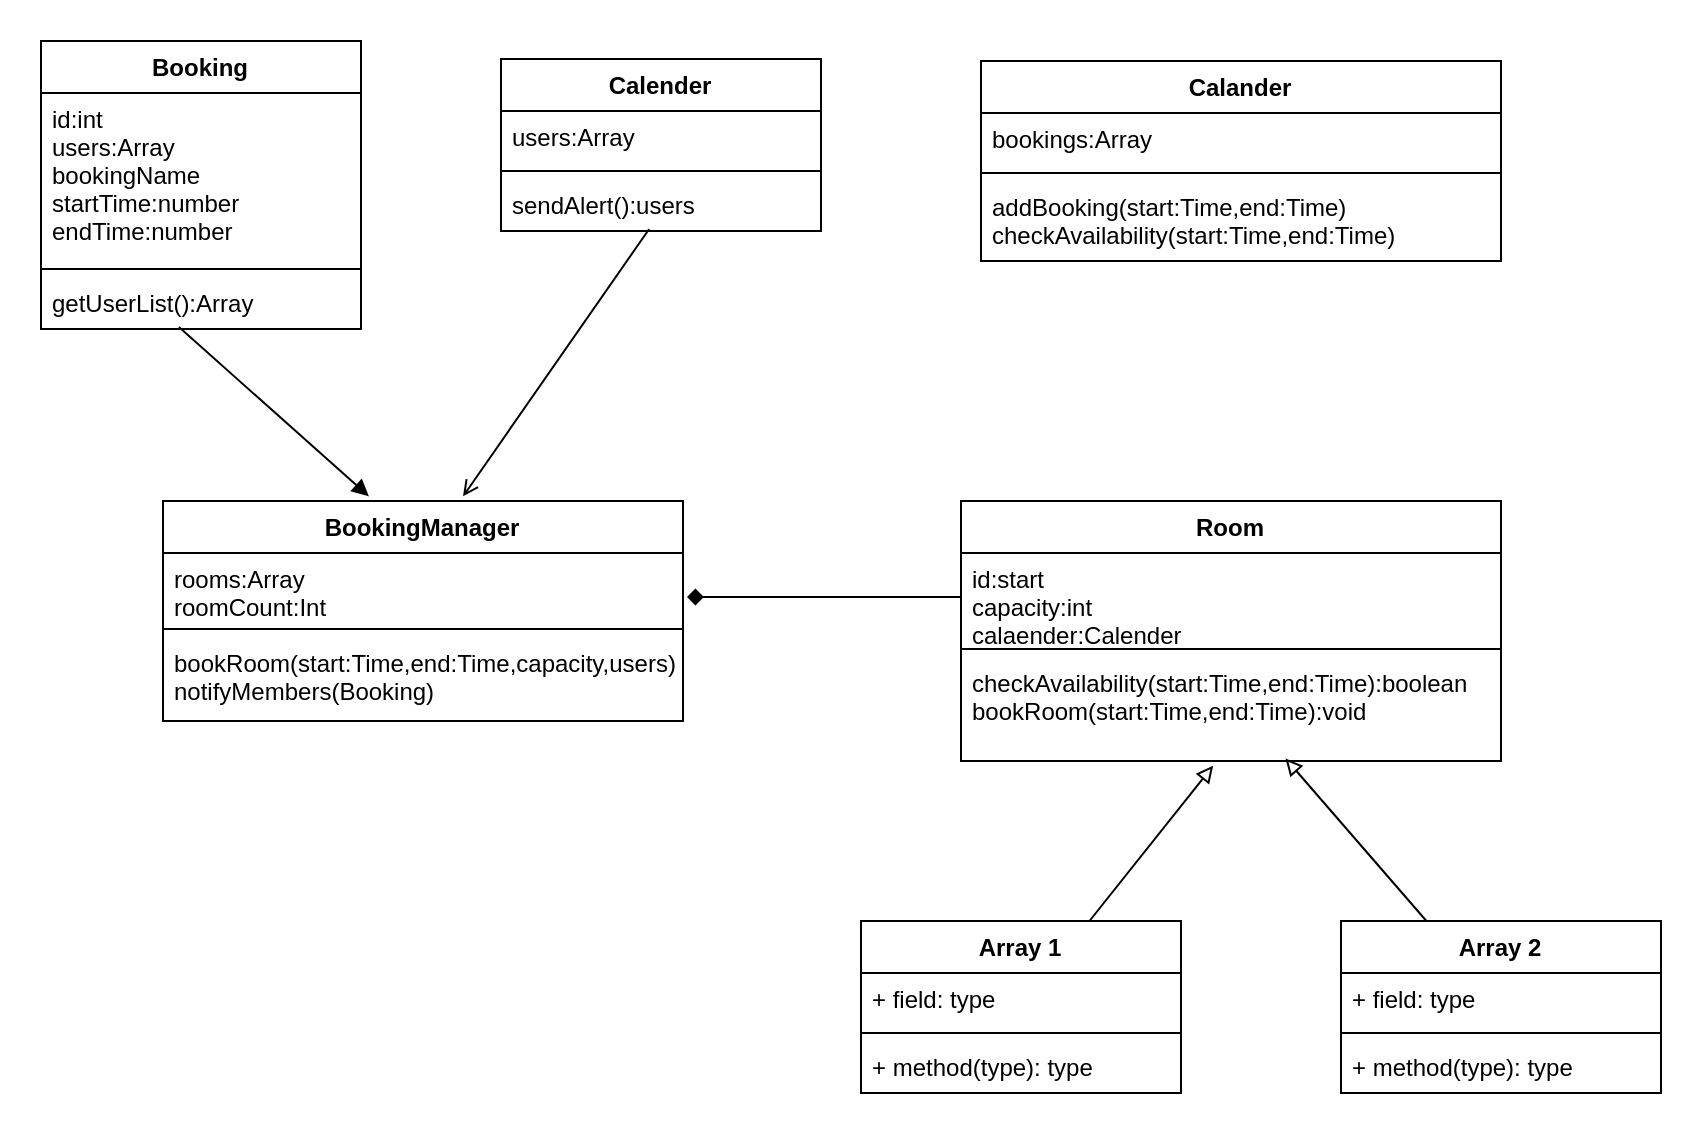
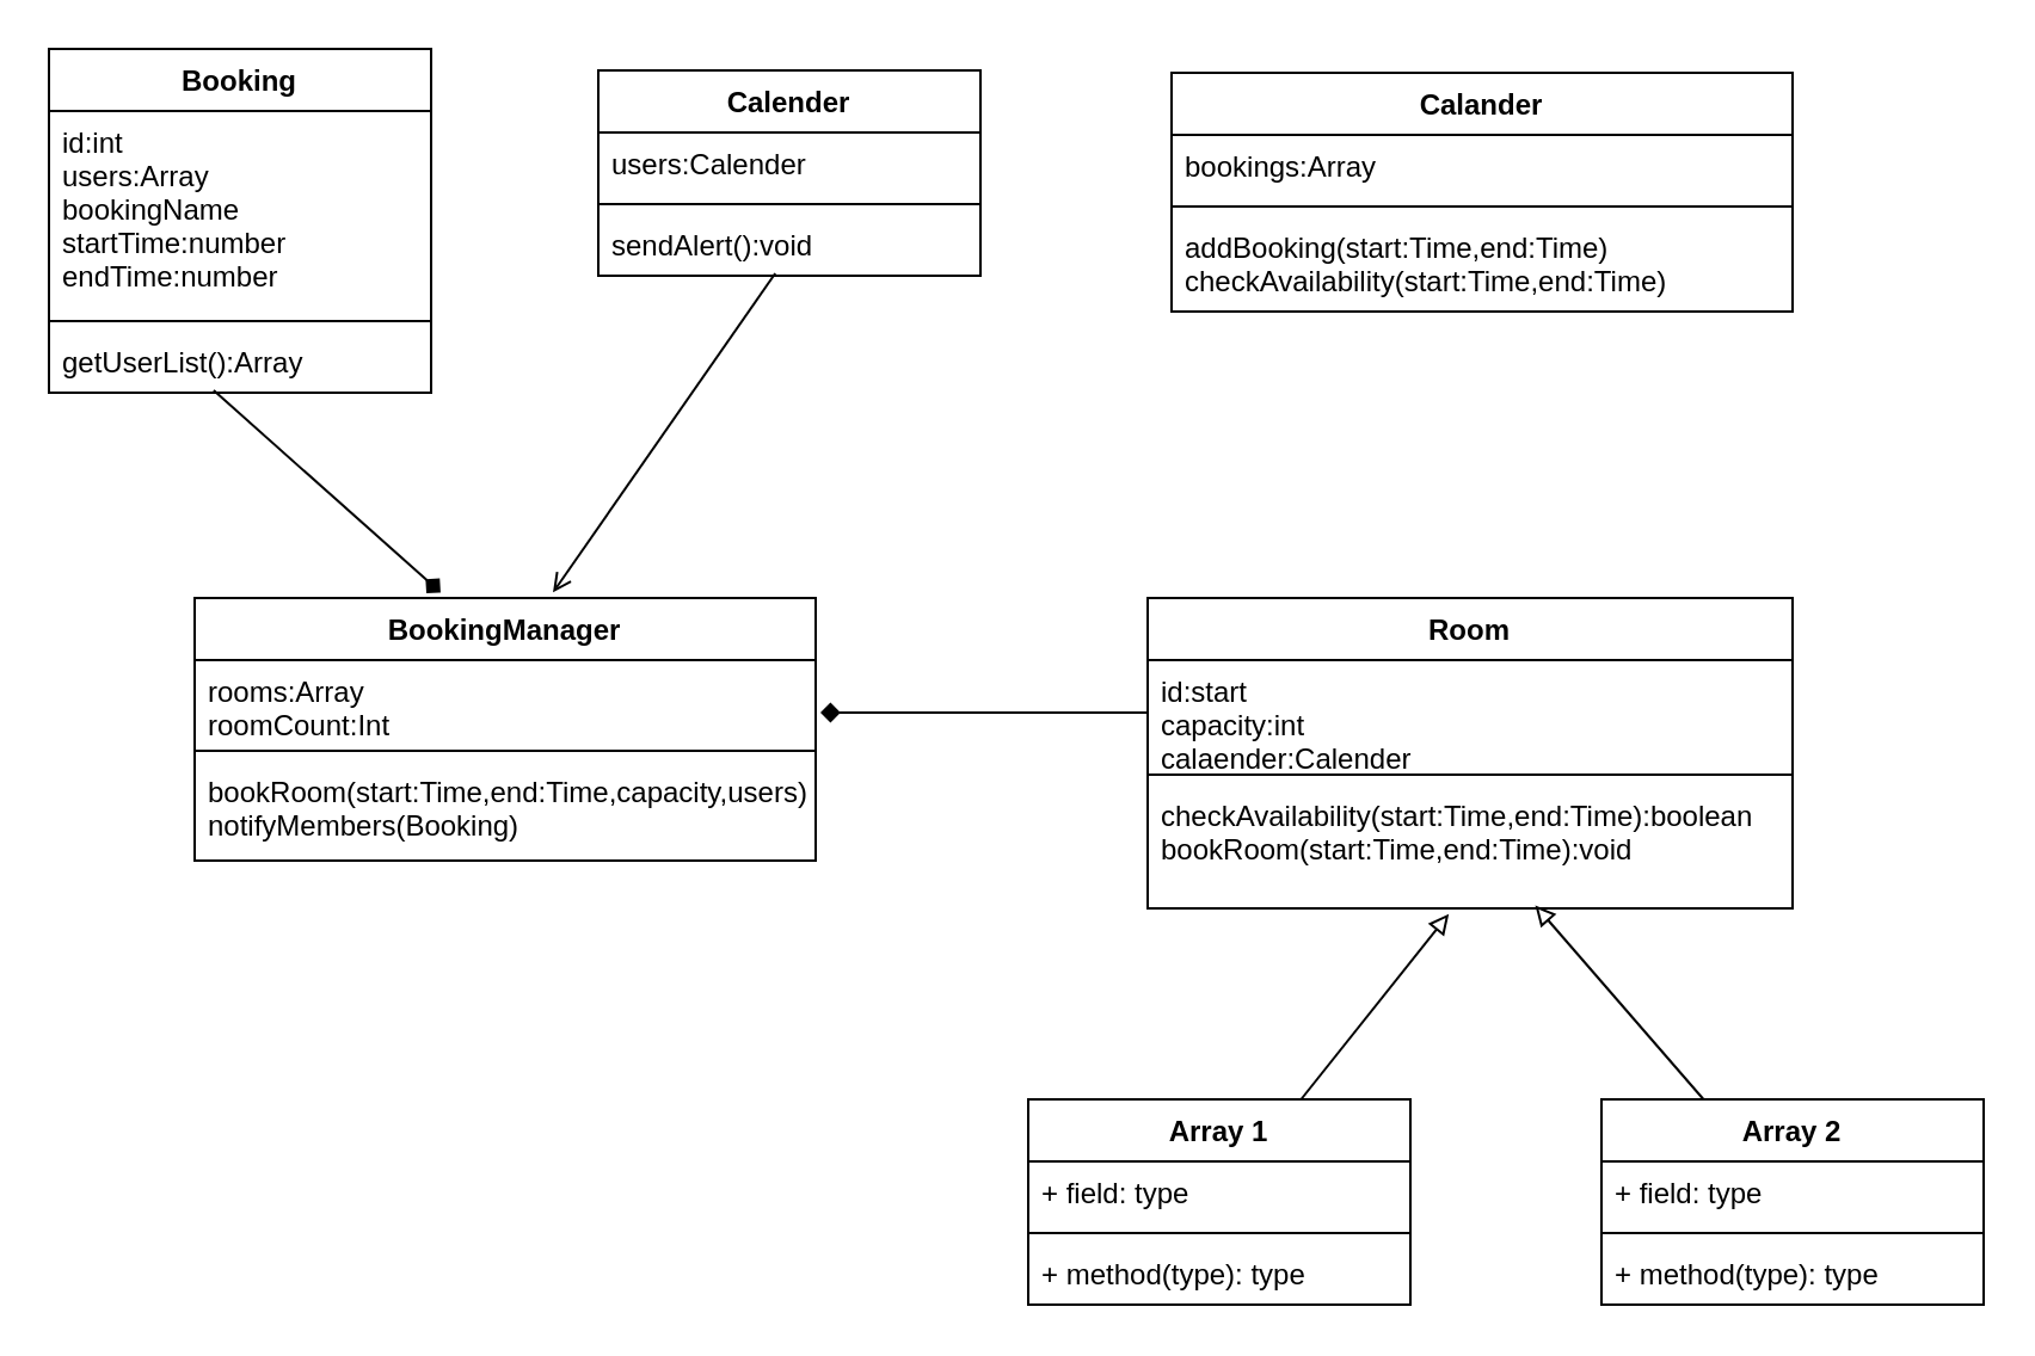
  <mxCell id="0" />
  <mxCell id="1" parent="0" />
  <mxCell id="2" value="Room" style="swimlane;fontStyle=1;align=center;verticalAlign=top;childLayout=stackLayout;horizontal=1;startSize=26;horizontalStack=0;resizeParent=1;resizeParentMax=0;resizeLast=0;collapsible=1;marginBottom=0;" vertex="1" parent="1"><mxGeometry x="480" y="250" width="270" height="130" as="geometry" /></mxCell>
  <mxCell id="3" value="id:start&#10;capacity:int&#10;calaender:Calender&#10;&#10;&#10;" style="text;strokeColor=none;fillColor=none;align=left;verticalAlign=top;spacingLeft=4;spacingRight=4;overflow=hidden;rotatable=0;points=[[0,0.5],[1,0.5]];portConstraint=eastwest;" vertex="1" parent="2"><mxGeometry y="26" width="270" height="44" as="geometry" /></mxCell>
  <mxCell id="4" value="" style="line;strokeWidth=1;fillColor=none;align=left;verticalAlign=middle;spacingTop=-1;spacingLeft=3;spacingRight=3;rotatable=0;labelPosition=right;points=[];portConstraint=eastwest;strokeColor=inherit;" vertex="1" parent="2"><mxGeometry y="70" width="270" height="8" as="geometry" /></mxCell>
  <mxCell id="5" value="checkAvailability(start:Time,end:Time):boolean&#10;bookRoom(start:Time,end:Time):void" style="text;strokeColor=none;fillColor=none;align=left;verticalAlign=top;spacingLeft=4;spacingRight=4;overflow=hidden;rotatable=0;points=[[0,0.5],[1,0.5]];portConstraint=eastwest;" vertex="1" parent="2"><mxGeometry y="78" width="270" height="52" as="geometry" /></mxCell>
  <mxCell id="6" value="BookingManager" style="swimlane;fontStyle=1;align=center;verticalAlign=top;childLayout=stackLayout;horizontal=1;startSize=26;horizontalStack=0;resizeParent=1;resizeParentMax=0;resizeLast=0;collapsible=1;marginBottom=0;" vertex="1" parent="1"><mxGeometry x="81" y="250" width="260" height="110" as="geometry" /></mxCell>
  <mxCell id="7" value="rooms:Array&#10;roomCount:Int&#10;" style="text;strokeColor=none;fillColor=none;align=left;verticalAlign=top;spacingLeft=4;spacingRight=4;overflow=hidden;rotatable=0;points=[[0,0.5],[1,0.5]];portConstraint=eastwest;" vertex="1" parent="6"><mxGeometry y="26" width="260" height="34" as="geometry" /></mxCell>
  <mxCell id="8" value="" style="line;strokeWidth=1;fillColor=none;align=left;verticalAlign=middle;spacingTop=-1;spacingLeft=3;spacingRight=3;rotatable=0;labelPosition=right;points=[];portConstraint=eastwest;strokeColor=inherit;" vertex="1" parent="6"><mxGeometry y="60" width="260" height="8" as="geometry" /></mxCell>
  <mxCell id="9" value="bookRoom(start:Time,end:Time,capacity,users)&#10;notifyMembers(Booking)" style="text;strokeColor=none;fillColor=none;align=left;verticalAlign=top;spacingLeft=4;spacingRight=4;overflow=hidden;rotatable=0;points=[[0,0.5],[1,0.5]];portConstraint=eastwest;" vertex="1" parent="6"><mxGeometry y="68" width="260" height="42" as="geometry" /></mxCell>
  <mxCell id="10" style="edgeStyle=none;html=1;endArrow=diamond;endFill=1;" edge="1" parent="1" source="3"><mxGeometry relative="1" as="geometry"><mxPoint x="343" y="298" as="targetPoint" /></mxGeometry></mxCell>
  <mxCell id="11" value="Calander" style="swimlane;fontStyle=1;align=center;verticalAlign=top;childLayout=stackLayout;horizontal=1;startSize=26;horizontalStack=0;resizeParent=1;resizeParentMax=0;resizeLast=0;collapsible=1;marginBottom=0;" vertex="1" parent="1"><mxGeometry x="490" y="30" width="260" height="100" as="geometry" /></mxCell>
  <mxCell id="12" value="bookings:Array" style="text;strokeColor=none;fillColor=none;align=left;verticalAlign=top;spacingLeft=4;spacingRight=4;overflow=hidden;rotatable=0;points=[[0,0.5],[1,0.5]];portConstraint=eastwest;" vertex="1" parent="11"><mxGeometry y="26" width="260" height="26" as="geometry" /></mxCell>
  <mxCell id="13" value="" style="line;strokeWidth=1;fillColor=none;align=left;verticalAlign=middle;spacingTop=-1;spacingLeft=3;spacingRight=3;rotatable=0;labelPosition=right;points=[];portConstraint=eastwest;strokeColor=inherit;" vertex="1" parent="11"><mxGeometry y="52" width="260" height="8" as="geometry" /></mxCell>
  <mxCell id="14" value="addBooking(start:Time,end:Time)&#10;checkAvailability(start:Time,end:Time)" style="text;strokeColor=none;fillColor=none;align=left;verticalAlign=top;spacingLeft=4;spacingRight=4;overflow=hidden;rotatable=0;points=[[0,0.5],[1,0.5]];portConstraint=eastwest;" vertex="1" parent="11"><mxGeometry y="60" width="260" height="40" as="geometry" /></mxCell>
- <mxCell id="15" style="edgeStyle=none;html=1;entryX=0.396;entryY=-0.021;entryDx=0;entryDy=0;endArrow=block;endFill=1;exitX=0.431;exitY=0.962;exitDx=0;exitDy=0;exitPerimeter=0;entryPerimeter=0;" edge="1" parent="1" source="19" target="6"><mxGeometry relative="1" as="geometry" /></mxCell>
+ <mxCell id="15" style="edgeStyle=none;html=1;entryX=0.396;entryY=-0.021;entryDx=0;entryDy=0;endArrow=diamond;endFill=1;exitX=0.431;exitY=0.962;exitDx=0;exitDy=0;exitPerimeter=0;entryPerimeter=0;" edge="1" parent="1" source="19" target="6"><mxGeometry relative="1" as="geometry" /></mxCell>
  <mxCell id="16" value="Booking" style="swimlane;fontStyle=1;align=center;verticalAlign=top;childLayout=stackLayout;horizontal=1;startSize=26;horizontalStack=0;resizeParent=1;resizeParentMax=0;resizeLast=0;collapsible=1;marginBottom=0;" vertex="1" parent="1"><mxGeometry x="20" y="20" width="160" height="144" as="geometry" /></mxCell>
  <mxCell id="17" value="id:int&#10;users:Array&#10;bookingName&#10;startTime:number&#10;endTime:number" style="text;strokeColor=none;fillColor=none;align=left;verticalAlign=top;spacingLeft=4;spacingRight=4;overflow=hidden;rotatable=0;points=[[0,0.5],[1,0.5]];portConstraint=eastwest;" vertex="1" parent="16"><mxGeometry y="26" width="160" height="84" as="geometry" /></mxCell>
  <mxCell id="18" value="" style="line;strokeWidth=1;fillColor=none;align=left;verticalAlign=middle;spacingTop=-1;spacingLeft=3;spacingRight=3;rotatable=0;labelPosition=right;points=[];portConstraint=eastwest;strokeColor=inherit;" vertex="1" parent="16"><mxGeometry y="110" width="160" height="8" as="geometry" /></mxCell>
  <mxCell id="19" value="getUserList():Array" style="text;strokeColor=none;fillColor=none;align=left;verticalAlign=top;spacingLeft=4;spacingRight=4;overflow=hidden;rotatable=0;points=[[0,0.5],[1,0.5]];portConstraint=eastwest;" vertex="1" parent="16"><mxGeometry y="118" width="160" height="26" as="geometry" /></mxCell>
  <mxCell id="20" style="edgeStyle=none;html=1;entryX=0.577;entryY=-0.021;entryDx=0;entryDy=0;endArrow=open;endFill=1;exitX=0.463;exitY=0.962;exitDx=0;exitDy=0;exitPerimeter=0;entryPerimeter=0;" edge="1" parent="1" source="24" target="6"><mxGeometry relative="1" as="geometry" /></mxCell>
  <mxCell id="21" value="Calender" style="swimlane;fontStyle=1;align=center;verticalAlign=top;childLayout=stackLayout;horizontal=1;startSize=26;horizontalStack=0;resizeParent=1;resizeParentMax=0;resizeLast=0;collapsible=1;marginBottom=0;" vertex="1" parent="1"><mxGeometry x="250" y="29" width="160" height="86" as="geometry" /></mxCell>
- <mxCell id="22" value="users:Array" style="text;strokeColor=none;fillColor=none;align=left;verticalAlign=top;spacingLeft=4;spacingRight=4;overflow=hidden;rotatable=0;points=[[0,0.5],[1,0.5]];portConstraint=eastwest;" vertex="1" parent="21"><mxGeometry y="26" width="160" height="26" as="geometry" /></mxCell>
+ <mxCell id="22" value="users:Calender" style="text;strokeColor=none;fillColor=none;align=left;verticalAlign=top;spacingLeft=4;spacingRight=4;overflow=hidden;rotatable=0;points=[[0,0.5],[1,0.5]];portConstraint=eastwest;" vertex="1" parent="21"><mxGeometry y="26" width="160" height="26" as="geometry" /></mxCell>
  <mxCell id="23" value="" style="line;strokeWidth=1;fillColor=none;align=left;verticalAlign=middle;spacingTop=-1;spacingLeft=3;spacingRight=3;rotatable=0;labelPosition=right;points=[];portConstraint=eastwest;strokeColor=inherit;" vertex="1" parent="21"><mxGeometry y="52" width="160" height="8" as="geometry" /></mxCell>
- <mxCell id="24" value="sendAlert():users" style="text;strokeColor=none;fillColor=none;align=left;verticalAlign=top;spacingLeft=4;spacingRight=4;overflow=hidden;rotatable=0;points=[[0,0.5],[1,0.5]];portConstraint=eastwest;" vertex="1" parent="21"><mxGeometry y="60" width="160" height="26" as="geometry" /></mxCell>
+ <mxCell id="24" value="sendAlert():void" style="text;strokeColor=none;fillColor=none;align=left;verticalAlign=top;spacingLeft=4;spacingRight=4;overflow=hidden;rotatable=0;points=[[0,0.5],[1,0.5]];portConstraint=eastwest;" vertex="1" parent="21"><mxGeometry y="60" width="160" height="26" as="geometry" /></mxCell>
  <mxCell id="25" style="edgeStyle=none;html=1;entryX=0.467;entryY=1.045;entryDx=0;entryDy=0;entryPerimeter=0;endArrow=block;endFill=0;" edge="1" parent="1" source="26" target="5"><mxGeometry relative="1" as="geometry" /></mxCell>
  <mxCell id="26" value="Array 1" style="swimlane;fontStyle=1;align=center;verticalAlign=top;childLayout=stackLayout;horizontal=1;startSize=26;horizontalStack=0;resizeParent=1;resizeParentMax=0;resizeLast=0;collapsible=1;marginBottom=0;" vertex="1" parent="1"><mxGeometry x="430" y="460" width="160" height="86" as="geometry" /></mxCell>
  <mxCell id="27" value="+ field: type" style="text;strokeColor=none;fillColor=none;align=left;verticalAlign=top;spacingLeft=4;spacingRight=4;overflow=hidden;rotatable=0;points=[[0,0.5],[1,0.5]];portConstraint=eastwest;" vertex="1" parent="26"><mxGeometry y="26" width="160" height="26" as="geometry" /></mxCell>
  <mxCell id="28" value="" style="line;strokeWidth=1;fillColor=none;align=left;verticalAlign=middle;spacingTop=-1;spacingLeft=3;spacingRight=3;rotatable=0;labelPosition=right;points=[];portConstraint=eastwest;strokeColor=inherit;" vertex="1" parent="26"><mxGeometry y="52" width="160" height="8" as="geometry" /></mxCell>
  <mxCell id="29" value="+ method(type): type" style="text;strokeColor=none;fillColor=none;align=left;verticalAlign=top;spacingLeft=4;spacingRight=4;overflow=hidden;rotatable=0;points=[[0,0.5],[1,0.5]];portConstraint=eastwest;" vertex="1" parent="26"><mxGeometry y="60" width="160" height="26" as="geometry" /></mxCell>
  <mxCell id="30" style="edgeStyle=none;html=1;entryX=0.601;entryY=0.976;entryDx=0;entryDy=0;entryPerimeter=0;endArrow=block;endFill=0;" edge="1" parent="1" source="31" target="5"><mxGeometry relative="1" as="geometry" /></mxCell>
  <mxCell id="31" value="Array 2" style="swimlane;fontStyle=1;align=center;verticalAlign=top;childLayout=stackLayout;horizontal=1;startSize=26;horizontalStack=0;resizeParent=1;resizeParentMax=0;resizeLast=0;collapsible=1;marginBottom=0;" vertex="1" parent="1"><mxGeometry x="670" y="460" width="160" height="86" as="geometry" /></mxCell>
  <mxCell id="32" value="+ field: type" style="text;strokeColor=none;fillColor=none;align=left;verticalAlign=top;spacingLeft=4;spacingRight=4;overflow=hidden;rotatable=0;points=[[0,0.5],[1,0.5]];portConstraint=eastwest;" vertex="1" parent="31"><mxGeometry y="26" width="160" height="26" as="geometry" /></mxCell>
  <mxCell id="33" value="" style="line;strokeWidth=1;fillColor=none;align=left;verticalAlign=middle;spacingTop=-1;spacingLeft=3;spacingRight=3;rotatable=0;labelPosition=right;points=[];portConstraint=eastwest;strokeColor=inherit;" vertex="1" parent="31"><mxGeometry y="52" width="160" height="8" as="geometry" /></mxCell>
  <mxCell id="34" value="+ method(type): type" style="text;strokeColor=none;fillColor=none;align=left;verticalAlign=top;spacingLeft=4;spacingRight=4;overflow=hidden;rotatable=0;points=[[0,0.5],[1,0.5]];portConstraint=eastwest;" vertex="1" parent="31"><mxGeometry y="60" width="160" height="26" as="geometry" /></mxCell>
